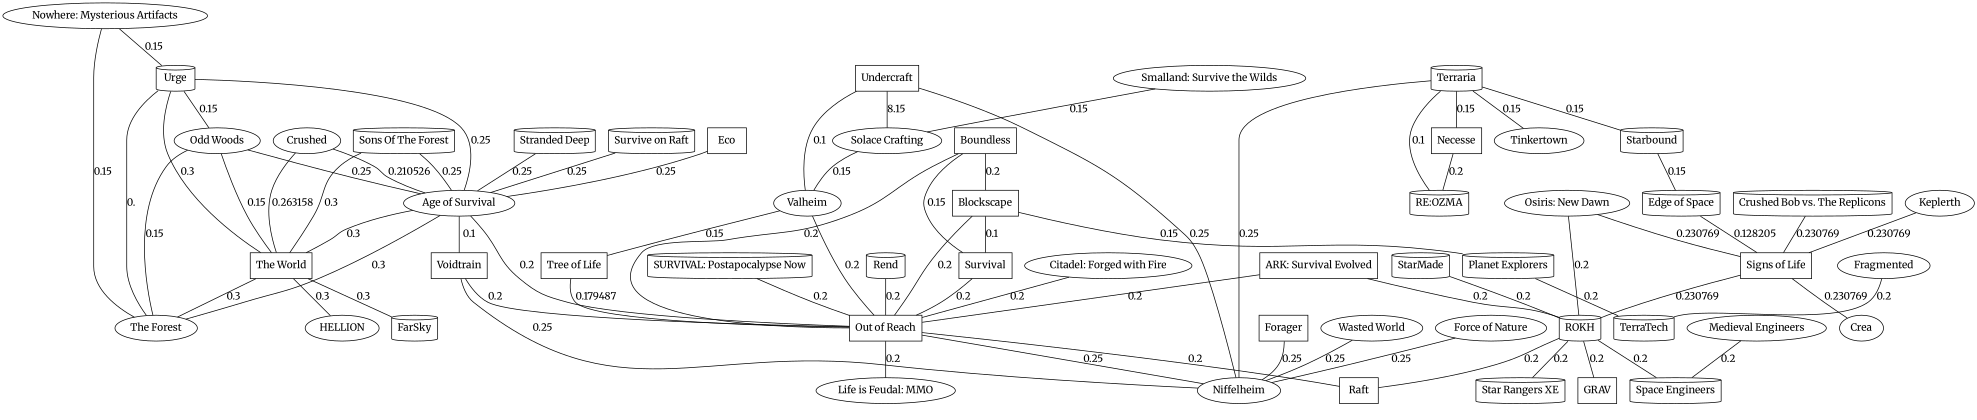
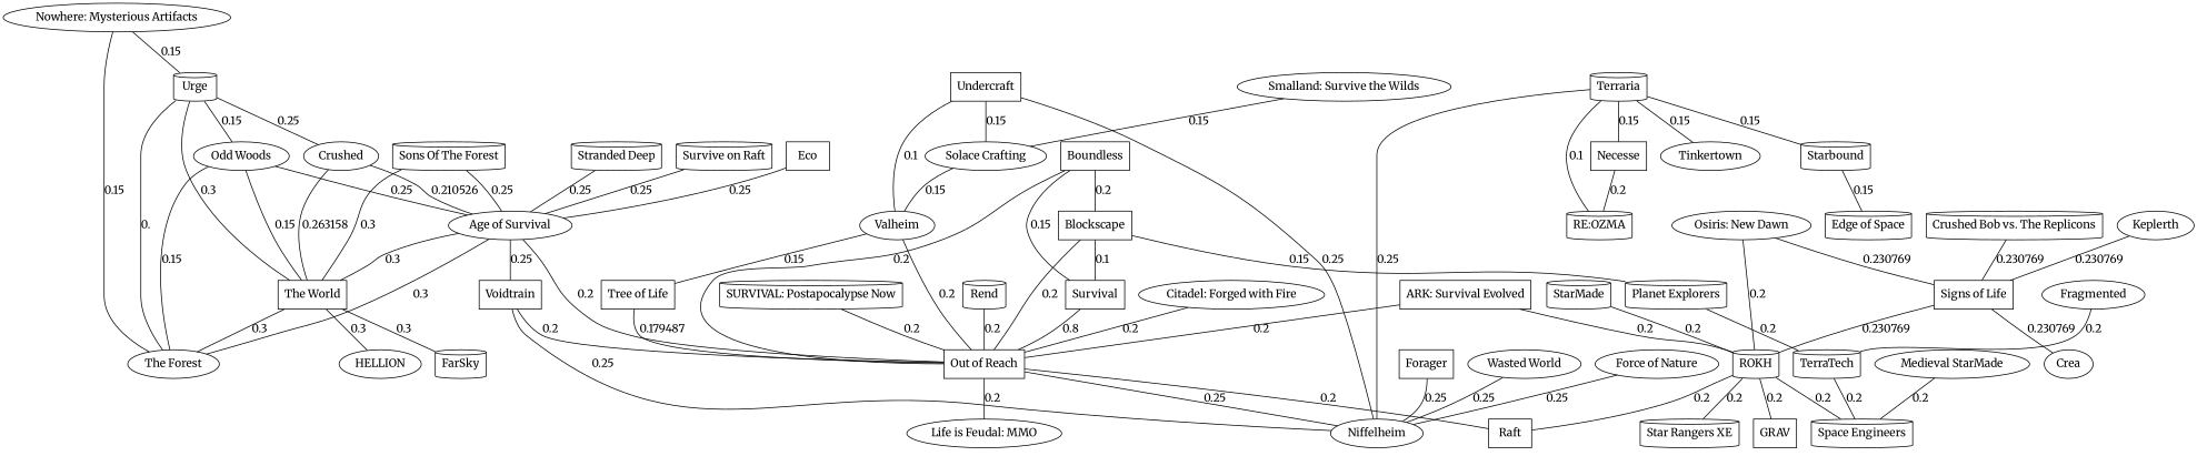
  strict graph {
    fontname=Merriweather
    node [fontname=Merriweather shape=ellipse]
    edge [color=black fontname=Merriweather]
    "Nowhere: Mysterious Artifacts"
    "The Forest"
    Urge [shape=cylinder]
    "Age of Survival"
    "Odd Woods"
    n6 [label="The World" shape=box]
    "Out of Reach" [shape=box]
    Voidtrain [shape=box]
    HELLION
    FarSky [shape=cylinder]
    Niffelheim
    "Life is Feudal: MMO"
    Raft [shape=box]
    Eco [shape=box]
    Crushed
    "Stranded Deep" [shape=cylinder]
    "Survive on Raft" [shape=cylinder]
    "Sons Of The Forest" [shape=cylinder]
    "SURVIVAL: Postapocalypse Now" [shape=cylinder]
    "Citadel: Forged with Fire"
    "Tree of Life" [shape=box]
    Boundless [shape=box]
    n23 [label=Survival shape=box]
    Blockscape [shape=box]
    "Planet Explorers" [shape=cylinder]
    TerraTech [shape=cylinder]
    "Space Engineers" [shape=cylinder]
    Terraria [shape=cylinder]
    "RE:OZMA" [shape=cylinder]
    Necesse [shape=box]
    Tinkertown
    Starbound [shape=cylinder]
    "Edge of Space" [shape=cylinder]
    "Signs of Life" [shape=box]
    Undercraft [shape=box]
    Valheim
    "Solace Crafting"
    ROKH [shape=cylinder]
    Crea
    n40 [label="Crushed Bob vs. The Replicons" shape=cylinder]
    "Star Rangers XE" [shape=cylinder]
    GRAV [shape=box]
    Fragmented
    StarMade [shape=cylinder]
    Forager [shape=box]
    "Smalland: Survive the Wilds"
    "ARK: Survival Evolved" [shape=box]
    "Wasted World"
-   "Medieval Engineers"
+   "Medieval Engineers" [label="Medieval StarMade"]
    "Osiris: New Dawn"
    Rend [shape=cylinder]
    Keplerth
    "Force of Nature"
    "Nowhere: Mysterious Artifacts" -- "The Forest" [label=0.15]
    "Nowhere: Mysterious Artifacts" -- Urge [label=0.15]
    Urge -- "The Forest" [label=0.]
-   Urge -- "Age of Survival" [label=0.25]
+   Urge -- Crushed [label=0.25]
    Urge -- "Odd Woods" [label=0.15]
    Urge -- n6 [label=0.3]
    "Age of Survival" -- "The Forest" [label=0.3]
    "Age of Survival" -- n6 [label=0.3]
    "Age of Survival" -- "Out of Reach" [label=0.2]
-   "Age of Survival" -- Voidtrain [label=0.1]
+   "Age of Survival" -- Voidtrain [label=0.25]
    "Odd Woods" -- "The Forest" [label=0.15]
    "Odd Woods" -- "Age of Survival" [label=0.25]
    "Odd Woods" -- n6 [label=0.15]
    n6 -- "The Forest" [label=0.3]
    n6 -- HELLION [label=0.3]
    n6 -- FarSky [label=0.3]
    "Out of Reach" -- Niffelheim [label=0.25]
    "Out of Reach" -- "Life is Feudal: MMO" [label=0.2]
    "Out of Reach" -- Raft [label=0.2]
    Voidtrain -- "Out of Reach" [label=0.2]
    Voidtrain -- Niffelheim [label=0.25]
    Eco -- "Age of Survival" [label=0.25]
    Crushed -- "Age of Survival" [label=0.210526]
    Crushed -- n6 [label=0.263158]
    "Stranded Deep" -- "Age of Survival" [label=0.25]
    "Survive on Raft" -- "Age of Survival" [label=0.25]
    "Sons Of The Forest" -- "Age of Survival" [label=0.25]
    "Sons Of The Forest" -- n6 [label=0.3]
    "SURVIVAL: Postapocalypse Now" -- "Out of Reach" [label=0.2]
    "Citadel: Forged with Fire" -- "Out of Reach" [label=0.2]
    "Tree of Life" -- "Out of Reach" [label=0.179487]
    Boundless -- "Out of Reach" [label=0.2]
    Boundless -- n23 [label=0.15]
    Boundless -- Blockscape [label=0.2]
-   n23 -- "Out of Reach" [label=0.2]
+   n23 -- "Out of Reach" [label=0.8]
    Blockscape -- "Out of Reach" [label=0.2]
    Blockscape -- n23 [label=0.1]
    Blockscape -- "Planet Explorers" [label=0.15]
    "Planet Explorers" -- TerraTech [label=0.2]
+   TerraTech -- "Space Engineers" [label=0.2]
    Terraria -- Niffelheim [label=0.25]
    Terraria -- "RE:OZMA" [label=0.1]
    Terraria -- Necesse [label=0.15]
    Terraria -- Tinkertown [label=0.15]
    Terraria -- Starbound [label=0.15]
    Necesse -- "RE:OZMA" [label=0.2]
    Starbound -- "Edge of Space" [label=0.15]
-   "Edge of Space" -- "Signs of Life" [label=0.128205]
    "Signs of Life" -- ROKH [label=0.230769]
    "Signs of Life" -- Crea [label=0.230769]
    Undercraft -- Niffelheim [label=0.25]
    Undercraft -- Valheim [label=0.1]
-   Undercraft -- "Solace Crafting" [label=8.15]
+   Undercraft -- "Solace Crafting" [label=0.15]
    Valheim -- "Out of Reach" [label=0.2]
    Valheim -- "Tree of Life" [label=0.15]
    "Solace Crafting" -- Valheim [label=0.15]
    ROKH -- Raft [label=0.2]
    ROKH -- "Space Engineers" [label=0.2]
    ROKH -- "Star Rangers XE" [label=0.2]
    ROKH -- GRAV [label=0.2]
    n40 -- "Signs of Life" [label=0.230769]
    Fragmented -- TerraTech [label=0.2]
    StarMade -- ROKH [label=0.2]
    Forager -- Niffelheim [label=0.25]
    "Smalland: Survive the Wilds" -- "Solace Crafting" [label=0.15]
    "ARK: Survival Evolved" -- "Out of Reach" [label=0.2]
    "ARK: Survival Evolved" -- ROKH [label=0.2]
    "Wasted World" -- Niffelheim [label=0.25]
    "Medieval Engineers" -- "Space Engineers" [label=0.2]
    "Osiris: New Dawn" -- "Signs of Life" [label=0.230769]
    "Osiris: New Dawn" -- ROKH [label=0.2]
    Rend -- "Out of Reach" [label=0.2]
    Keplerth -- "Signs of Life" [label=0.230769]
    "Force of Nature" -- Niffelheim [label=0.25]
  }
